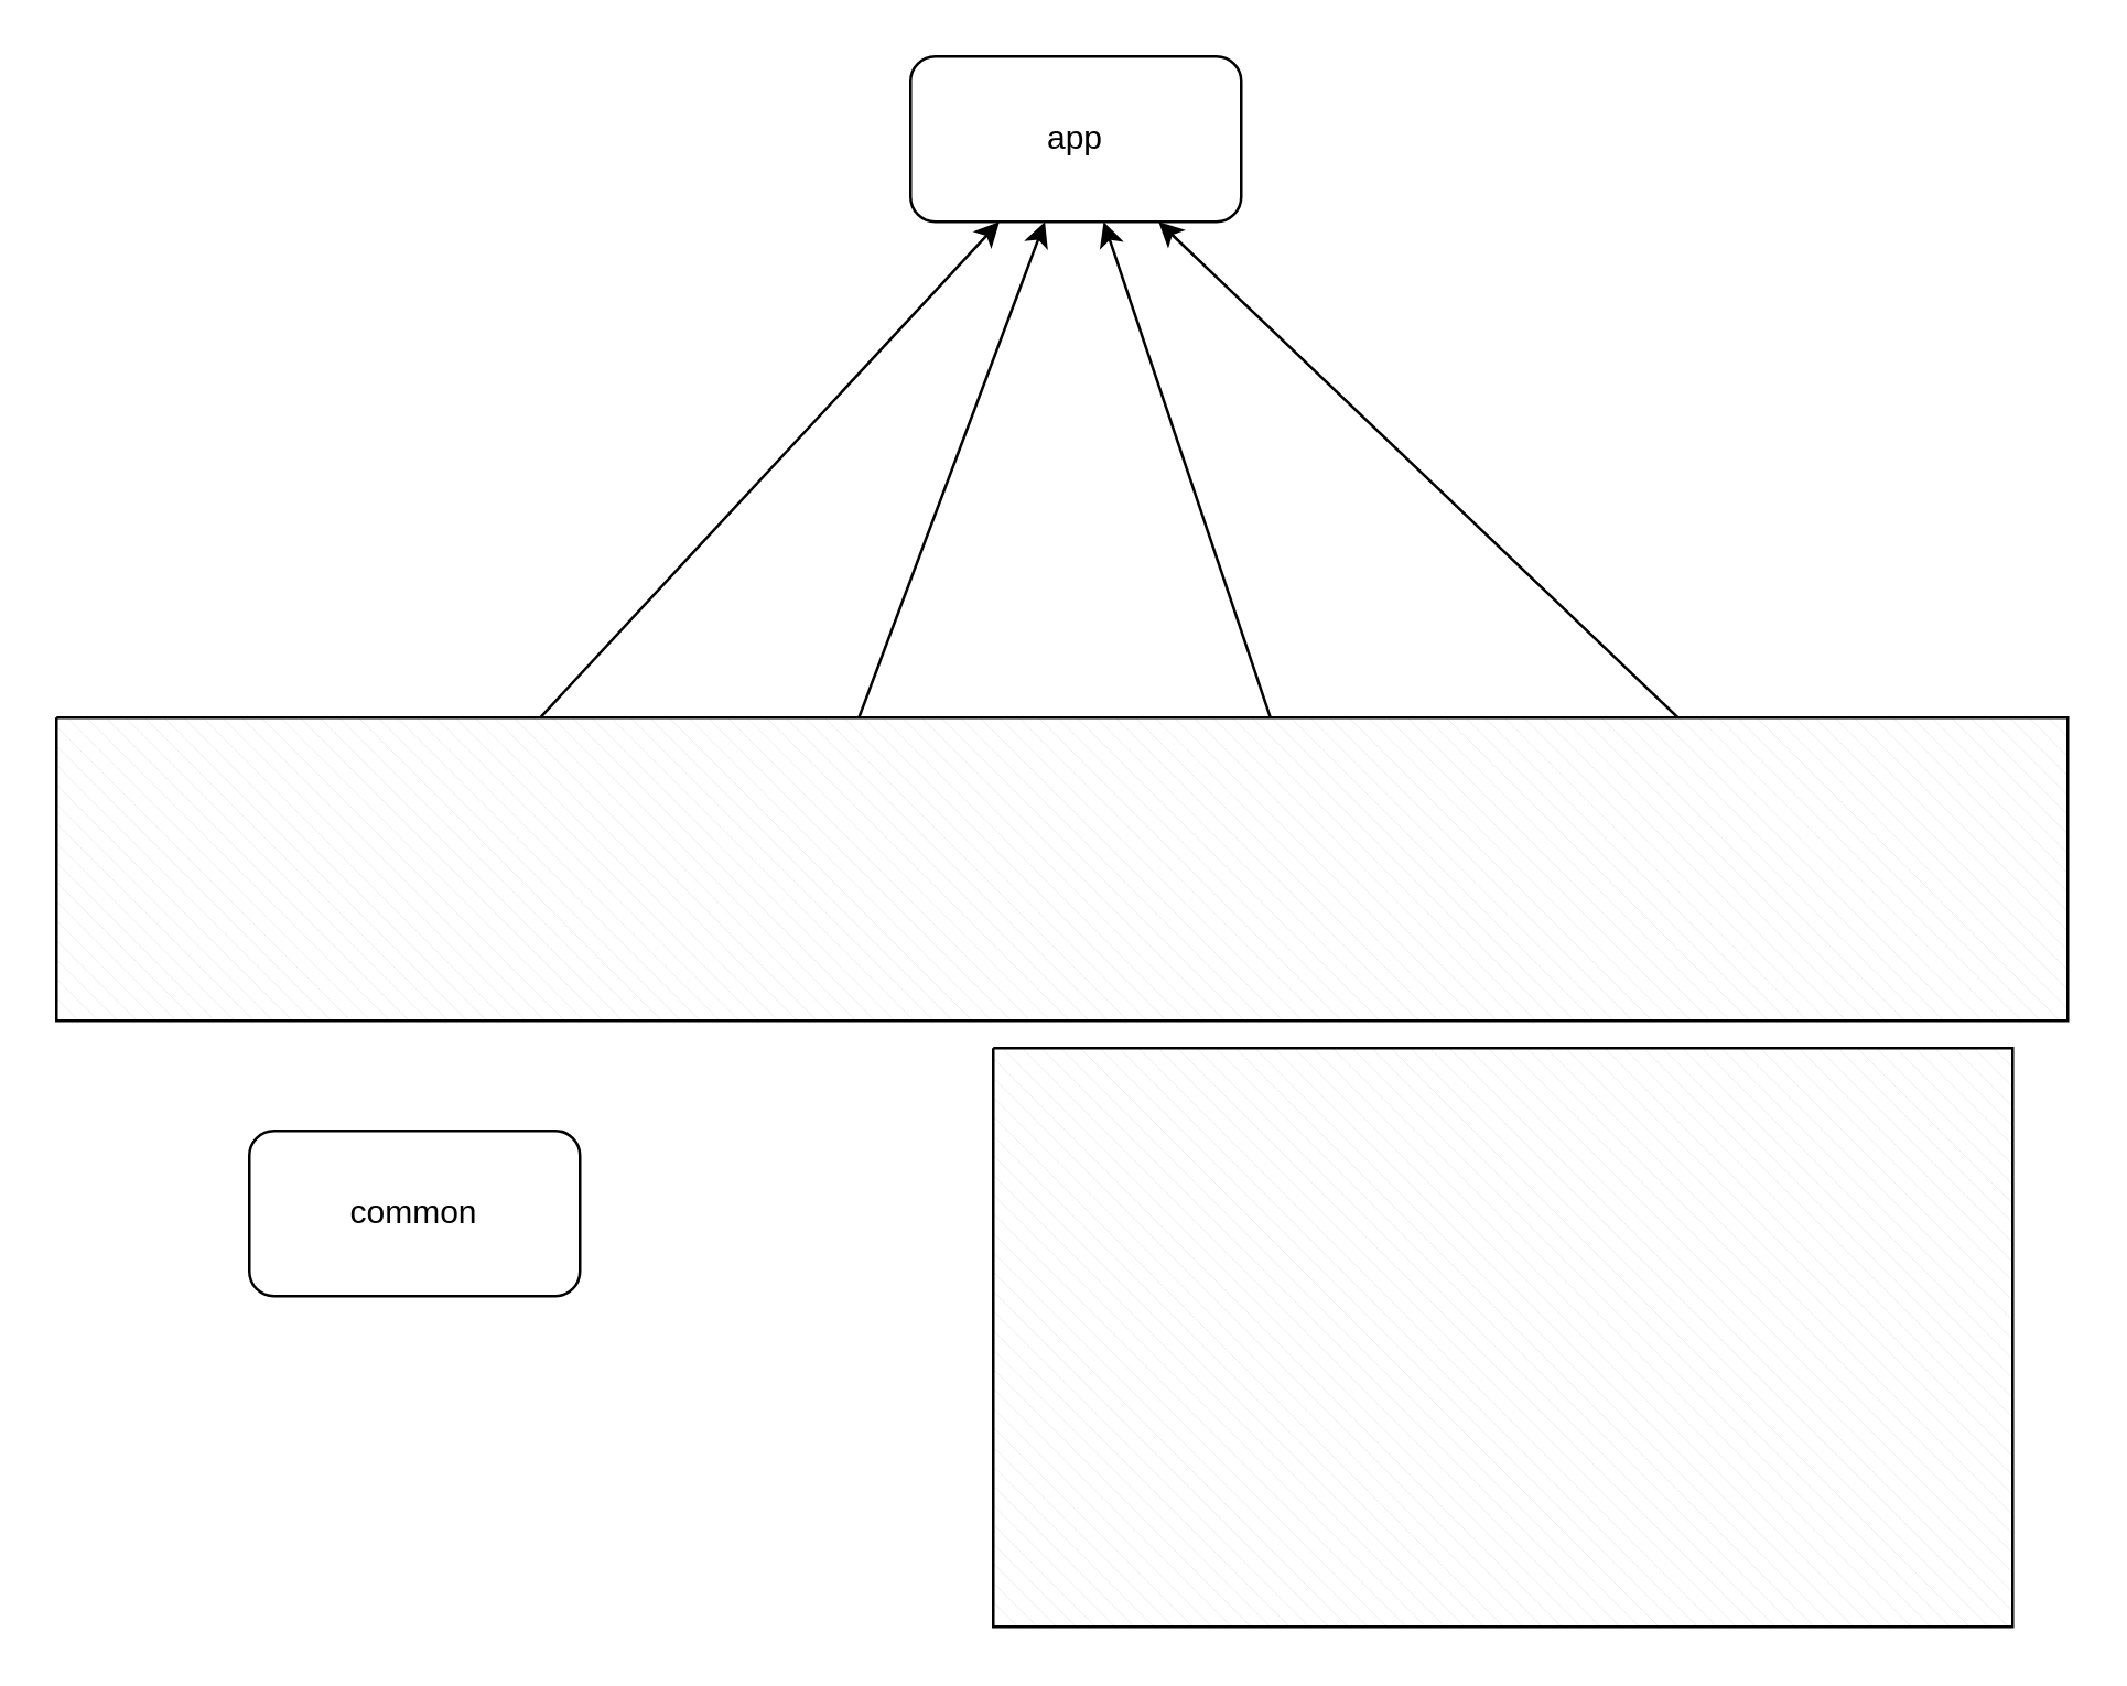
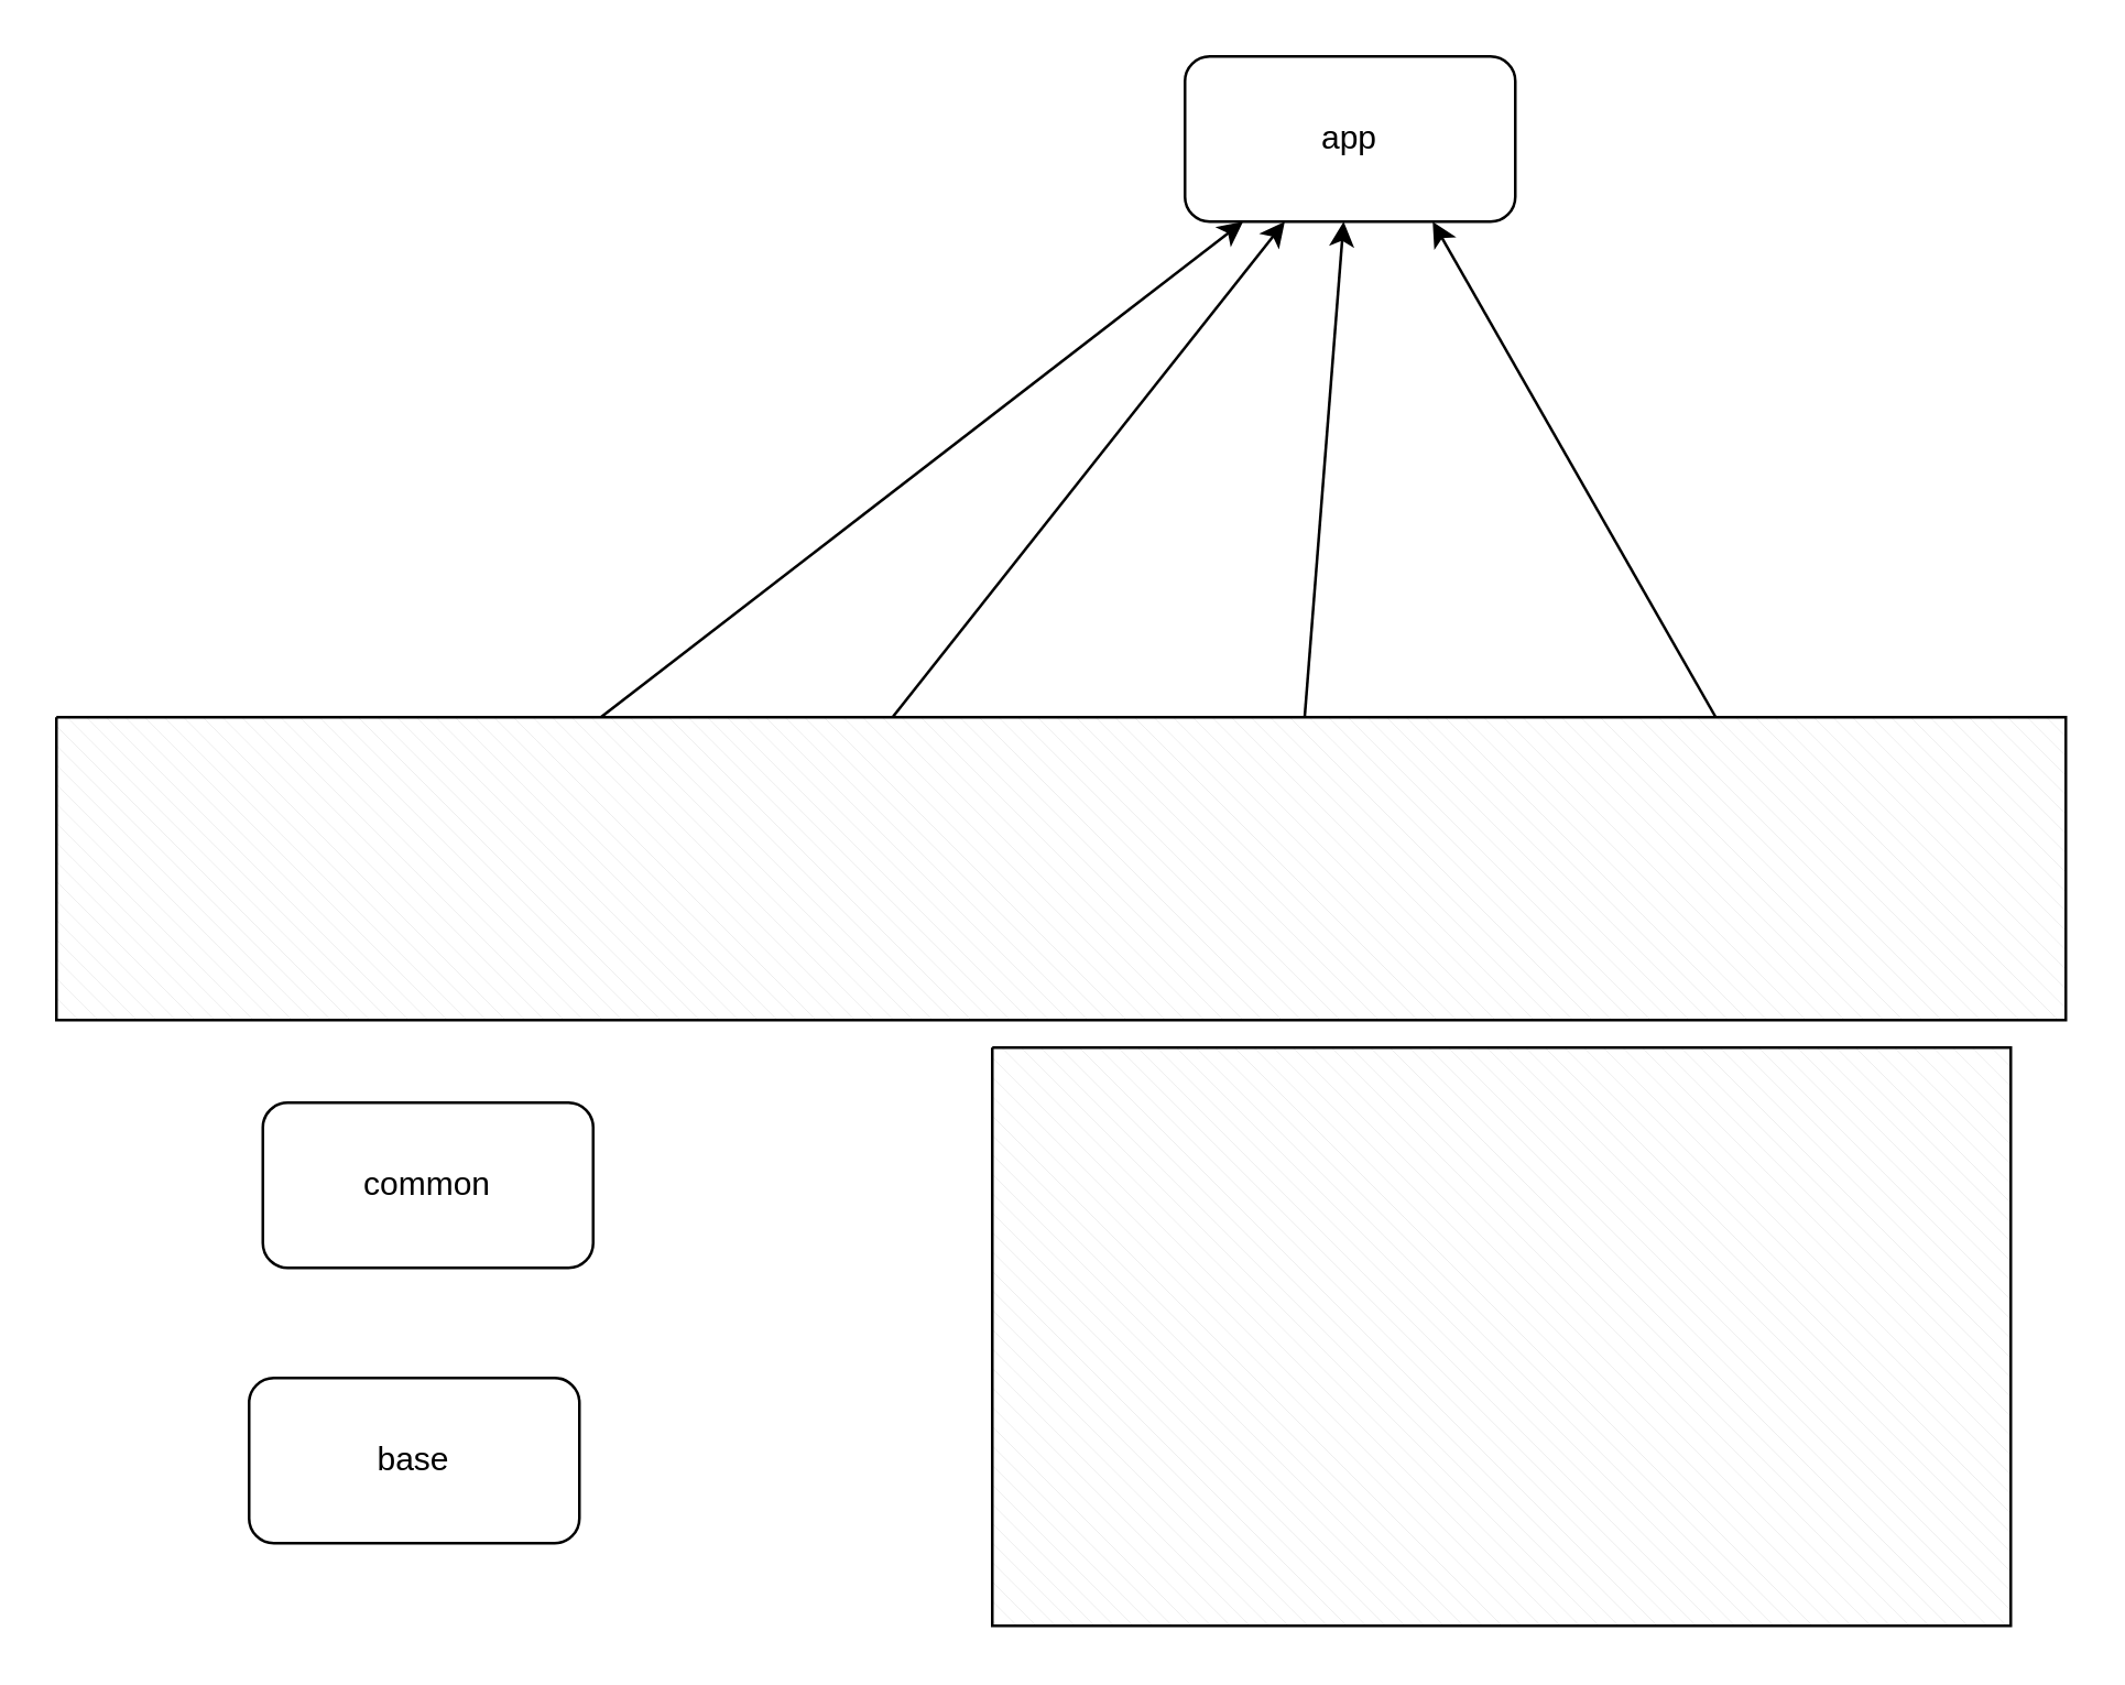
  <mxCell id="0" />
  <mxCell id="1" parent="0" />
- <mxCell id="2" value="app" style="rounded=1;whiteSpace=wrap;html=1;" vertex="1" parent="1"><mxGeometry x="330" y="20" width="120" height="60" as="geometry" /></mxCell>
+ <mxCell id="2" value="app" style="rounded=1;whiteSpace=wrap;html=1;" vertex="1" parent="1"><mxGeometry x="430" y="20" width="120" height="60" as="geometry" /></mxCell>
  <mxCell id="3" value="entry&lt;br&gt;" style="rounded=1;whiteSpace=wrap;html=1;" vertex="1" parent="1"><mxGeometry x="80" y="290" width="120" height="60" as="geometry" /></mxCell>
  <mxCell id="4" value="compoentA" style="rounded=1;whiteSpace=wrap;html=1;" vertex="1" parent="1"><mxGeometry x="240" y="290" width="120" height="60" as="geometry" /></mxCell>
  <mxCell id="5" value="" style="endArrow=classic;html=1;rounded=0;" edge="1" parent="1" source="3" target="2"><mxGeometry width="50" height="50" relative="1" as="geometry"><mxPoint x="390" y="440" as="sourcePoint" /><mxPoint x="440" y="390" as="targetPoint" /></mxGeometry></mxCell>
  <mxCell id="6" value="compoentB" style="rounded=1;whiteSpace=wrap;html=1;" vertex="1" parent="1"><mxGeometry x="400" y="290" width="120" height="60" as="geometry" /></mxCell>
  <mxCell id="7" value="" style="endArrow=classic;html=1;rounded=0;exitX=0.592;exitY=0.017;exitDx=0;exitDy=0;exitPerimeter=0;" edge="1" parent="1" source="6" target="2"><mxGeometry width="50" height="50" relative="1" as="geometry"><mxPoint x="390" y="440" as="sourcePoint" /><mxPoint x="440" y="390" as="targetPoint" /></mxGeometry></mxCell>
  <mxCell id="8" value="" style="endArrow=classic;html=1;rounded=0;exitX=0.5;exitY=0;exitDx=0;exitDy=0;" edge="1" parent="1" source="4" target="2"><mxGeometry width="50" height="50" relative="1" as="geometry"><mxPoint x="390" y="440" as="sourcePoint" /><mxPoint x="440" y="390" as="targetPoint" /></mxGeometry></mxCell>
  <mxCell id="9" value="Login" style="rounded=1;whiteSpace=wrap;html=1;" vertex="1" parent="1"><mxGeometry x="400" y="395" width="120" height="60" as="geometry" /></mxCell>
  <mxCell id="10" value="Scan" style="rounded=1;whiteSpace=wrap;html=1;" vertex="1" parent="1"><mxGeometry x="560" y="395" width="120" height="60" as="geometry" /></mxCell>
  <mxCell id="11" value="Video" style="rounded=1;whiteSpace=wrap;html=1;" vertex="1" parent="1"><mxGeometry x="400" y="485" width="120" height="60" as="geometry" /></mxCell>
- <mxCell id="12" value="common" style="rounded=1;whiteSpace=wrap;html=1;" vertex="1" parent="1"><mxGeometry x="90" y="410" width="120" height="60" as="geometry" /></mxCell>
+ <mxCell id="12" value="common" style="rounded=1;whiteSpace=wrap;html=1;" vertex="1" parent="1"><mxGeometry x="95" y="400" width="120" height="60" as="geometry" /></mxCell>
+ <mxCell id="13" value="base&lt;br&gt;" style="rounded=1;whiteSpace=wrap;html=1;" vertex="1" parent="1"><mxGeometry x="90" y="500" width="120" height="60" as="geometry" /></mxCell>
  <mxCell id="14" value="compoentC" style="rounded=1;whiteSpace=wrap;html=1;" vertex="1" parent="1"><mxGeometry x="570" y="290" width="120" height="60" as="geometry" /></mxCell>
  <mxCell id="15" value="" style="endArrow=classic;html=1;rounded=0;entryX=0.75;entryY=1;entryDx=0;entryDy=0;exitX=0.583;exitY=0;exitDx=0;exitDy=0;exitPerimeter=0;" edge="1" parent="1" source="14" target="2"><mxGeometry width="50" height="50" relative="1" as="geometry"><mxPoint x="390" y="240" as="sourcePoint" /><mxPoint x="440" y="190" as="targetPoint" /></mxGeometry></mxCell>
  <mxCell id="16" value="..." style="rounded=1;whiteSpace=wrap;html=1;" vertex="1" parent="1"><mxGeometry x="560" y="485" width="120" height="60" as="geometry" /></mxCell>
  <mxCell id="17" value="" style="verticalLabelPosition=bottom;verticalAlign=top;html=1;shape=mxgraph.basic.patternFillRect;fillStyle=diagRev;step=5;fillStrokeWidth=0.2;fillStrokeColor=#dddddd;" vertex="1" parent="1"><mxGeometry x="360" y="380" width="370" height="210" as="geometry" /></mxCell>
  <mxCell id="18" value="" style="verticalLabelPosition=bottom;verticalAlign=top;html=1;shape=mxgraph.basic.patternFillRect;fillStyle=diagRev;step=5;fillStrokeWidth=0.2;fillStrokeColor=#dddddd;" vertex="1" parent="1"><mxGeometry x="20" y="260" width="730" height="110" as="geometry" /></mxCell>
